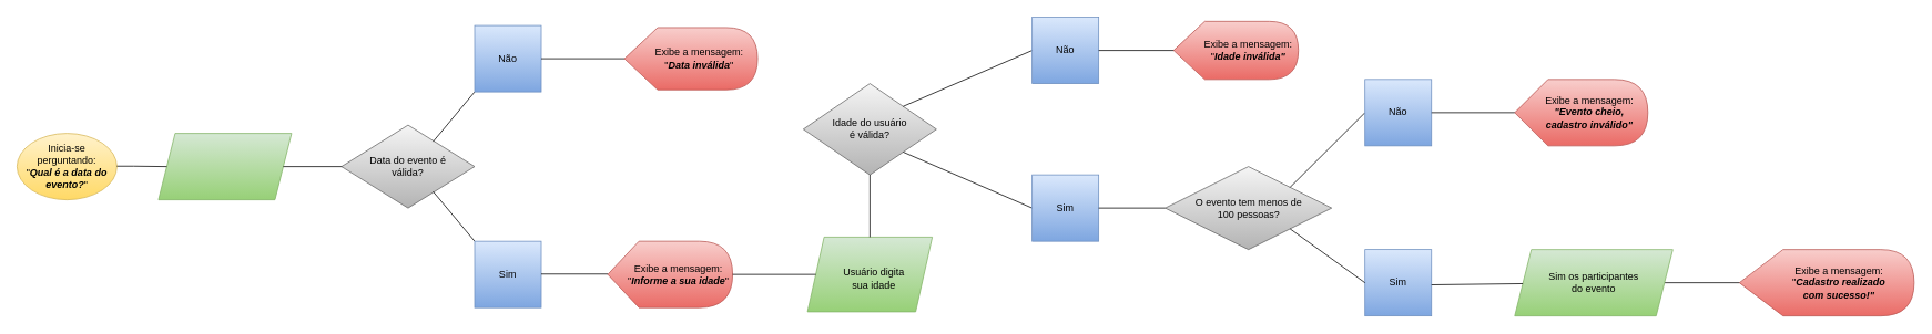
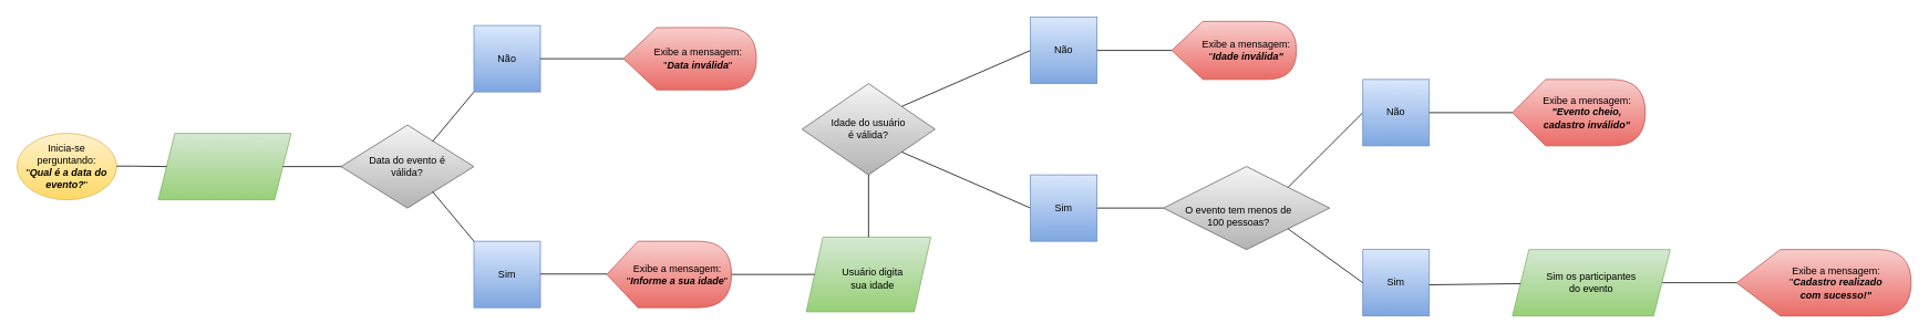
  <mxCell id="0" />
  <mxCell id="1" parent="0" />
  <mxCell id="2" value="" style="rhombus;whiteSpace=wrap;html=1;strokeColor=#666666;fillColor=#f5f5f5;gradientColor=#b3b3b3;" vertex="1" parent="1"><mxGeometry x="1400" y="200" width="200" height="100" as="geometry" /></mxCell>
  <mxCell id="3" value="" style="shape=parallelogram;perimeter=parallelogramPerimeter;whiteSpace=wrap;html=1;fixedSize=1;fillColor=#d5e8d4;strokeColor=#82b366;gradientColor=#97d077;" vertex="1" parent="1"><mxGeometry x="190" y="160" width="160" height="80" as="geometry" /></mxCell>
  <mxCell id="4" value="" style="ellipse;whiteSpace=wrap;html=1;fillColor=#fff2cc;gradientColor=#ffd966;strokeColor=#d6b656;" vertex="1" parent="1"><mxGeometry x="20" y="160" width="120" height="80" as="geometry" /></mxCell>
  <mxCell id="5" value="Inicia-se perguntando: &quot;&lt;i&gt;&lt;b&gt;Qual é a data do evento?&lt;/b&gt;&lt;/i&gt;&quot;" style="text;html=1;strokeColor=none;fillColor=none;align=center;verticalAlign=middle;whiteSpace=wrap;rounded=0;" vertex="1" parent="1"><mxGeometry x="30" y="185" width="100" height="30" as="geometry" /></mxCell>
  <mxCell id="6" value="" style="endArrow=none;html=1;rounded=0;entryX=0;entryY=0.5;entryDx=0;entryDy=0;" edge="1" parent="1" target="3"><mxGeometry width="50" height="50" relative="1" as="geometry"><mxPoint x="140" y="199.5" as="sourcePoint" /><mxPoint x="180.587" y="199.608" as="targetPoint" /><Array as="points"><mxPoint x="160" y="199.5" /></Array></mxGeometry></mxCell>
  <mxCell id="7" value="" style="endArrow=none;html=1;rounded=0;" edge="1" parent="1"><mxGeometry width="50" height="50" relative="1" as="geometry"><mxPoint x="340" y="200" as="sourcePoint" /><mxPoint x="420" y="200" as="targetPoint" /></mxGeometry></mxCell>
  <mxCell id="8" value="" style="rhombus;whiteSpace=wrap;html=1;fillColor=#f5f5f5;strokeColor=#666666;gradientColor=#b3b3b3;" vertex="1" parent="1"><mxGeometry x="410" y="150" width="160" height="100" as="geometry" /></mxCell>
  <mxCell id="9" value="" style="endArrow=none;html=1;rounded=0;entryX=0;entryY=1;entryDx=0;entryDy=0;" edge="1" parent="1" target="11"><mxGeometry width="50" height="50" relative="1" as="geometry"><mxPoint x="520" y="170" as="sourcePoint" /><mxPoint x="570" y="120" as="targetPoint" /></mxGeometry></mxCell>
  <mxCell id="10" value="" style="endArrow=none;html=1;rounded=0;entryX=0;entryY=0;entryDx=0;entryDy=0;" edge="1" parent="1" target="15"><mxGeometry width="50" height="50" relative="1" as="geometry"><mxPoint x="520" y="230" as="sourcePoint" /><mxPoint x="570" y="285" as="targetPoint" /></mxGeometry></mxCell>
  <mxCell id="11" value="" style="whiteSpace=wrap;html=1;aspect=fixed;fillColor=#dae8fc;strokeColor=#6c8ebf;gradientColor=#7ea6e0;" vertex="1" parent="1"><mxGeometry x="570" y="30" width="80" height="80" as="geometry" /></mxCell>
  <mxCell id="12" value="Não" style="text;html=1;strokeColor=none;fillColor=none;align=center;verticalAlign=middle;whiteSpace=wrap;rounded=0;" vertex="1" parent="1"><mxGeometry x="580" y="55" width="60" height="30" as="geometry" /></mxCell>
  <mxCell id="13" value="Data do evento é válida?" style="text;html=1;strokeColor=none;fillColor=none;align=center;verticalAlign=middle;whiteSpace=wrap;rounded=0;" vertex="1" parent="1"><mxGeometry x="440" y="170" width="100" height="60" as="geometry" /></mxCell>
  <mxCell id="14" style="edgeStyle=orthogonalEdgeStyle;rounded=0;orthogonalLoop=1;jettySize=auto;html=1;" edge="1" parent="1"><mxGeometry relative="1" as="geometry"><mxPoint x="570" y="340" as="targetPoint" /><mxPoint x="570" y="340" as="sourcePoint" /></mxGeometry></mxCell>
  <mxCell id="15" value="" style="whiteSpace=wrap;html=1;aspect=fixed;fillColor=#dae8fc;strokeColor=#6c8ebf;gradientColor=#7ea6e0;" vertex="1" parent="1"><mxGeometry x="570" y="290" width="80" height="80" as="geometry" /></mxCell>
  <mxCell id="16" value="Sim" style="text;html=1;strokeColor=none;fillColor=none;align=center;verticalAlign=middle;whiteSpace=wrap;rounded=0;" vertex="1" parent="1"><mxGeometry x="590" y="312.5" width="40" height="35" as="geometry" /></mxCell>
  <mxCell id="17" value="" style="endArrow=none;html=1;rounded=0;" edge="1" parent="1"><mxGeometry width="50" height="50" relative="1" as="geometry"><mxPoint x="650" y="329.5" as="sourcePoint" /><mxPoint x="730" y="329.5" as="targetPoint" /></mxGeometry></mxCell>
  <mxCell id="18" value="" style="endArrow=none;html=1;rounded=0;entryX=0;entryY=0.5;entryDx=0;entryDy=0;exitX=1;exitY=0.5;exitDx=0;exitDy=0;entryPerimeter=0;" edge="1" parent="1" source="11" target="28"><mxGeometry width="50" height="50" relative="1" as="geometry"><mxPoint x="680" y="70" as="sourcePoint" /><mxPoint x="750" y="65" as="targetPoint" /></mxGeometry></mxCell>
  <mxCell id="19" value="" style="shape=display;whiteSpace=wrap;html=1;fillColor=#f8cecc;strokeColor=#b85450;gradientColor=#ea6b66;" vertex="1" parent="1"><mxGeometry x="730" y="290" width="150" height="80" as="geometry" /></mxCell>
  <mxCell id="20" value="" style="shape=parallelogram;perimeter=parallelogramPerimeter;whiteSpace=wrap;html=1;fixedSize=1;fillColor=#d5e8d4;strokeColor=#82b366;gradientColor=#97d077;" vertex="1" parent="1"><mxGeometry x="970" y="285" width="150" height="90" as="geometry" /></mxCell>
  <mxCell id="21" value="" style="rhombus;whiteSpace=wrap;html=1;fillColor=#f5f5f5;strokeColor=#666666;gradientColor=#b3b3b3;" vertex="1" parent="1"><mxGeometry x="965" y="100" width="160" height="110" as="geometry" /></mxCell>
  <mxCell id="22" value="" style="endArrow=none;html=1;rounded=0;entryX=0;entryY=0.5;entryDx=0;entryDy=0;exitX=1;exitY=0;exitDx=0;exitDy=0;" edge="1" parent="1" source="21" target="24"><mxGeometry width="50" height="50" relative="1" as="geometry"><mxPoint x="1140" y="130" as="sourcePoint" /><mxPoint x="1180" y="100" as="targetPoint" /></mxGeometry></mxCell>
  <mxCell id="23" value="" style="endArrow=none;html=1;rounded=0;entryX=1;entryY=1;entryDx=0;entryDy=0;exitX=0;exitY=0.5;exitDx=0;exitDy=0;" edge="1" parent="1" source="25" target="21"><mxGeometry width="50" height="50" relative="1" as="geometry"><mxPoint x="1180" y="220" as="sourcePoint" /><mxPoint x="1200" y="185" as="targetPoint" /></mxGeometry></mxCell>
  <mxCell id="24" value="" style="whiteSpace=wrap;html=1;aspect=fixed;fillColor=#dae8fc;strokeColor=#6c8ebf;gradientColor=#7ea6e0;" vertex="1" parent="1"><mxGeometry x="1240" y="20" width="80" height="80" as="geometry" /></mxCell>
  <mxCell id="25" value="" style="whiteSpace=wrap;html=1;aspect=fixed;fillColor=#dae8fc;strokeColor=#6c8ebf;gradientColor=#7ea6e0;" vertex="1" parent="1"><mxGeometry x="1240" y="210" width="80" height="80" as="geometry" /></mxCell>
  <mxCell id="26" value="" style="shape=display;whiteSpace=wrap;html=1;fillColor=#f8cecc;strokeColor=#b85450;gradientColor=#ea6b66;" vertex="1" parent="1"><mxGeometry x="1410" y="25" width="150" height="70" as="geometry" /></mxCell>
  <mxCell id="27" value="" style="shape=display;whiteSpace=wrap;html=1;fillColor=#f8cecc;strokeColor=#b85450;gradientColor=#ea6b66;" vertex="1" parent="1"><mxGeometry x="2090" y="300" width="210" height="80" as="geometry" /></mxCell>
  <mxCell id="28" value="" style="shape=display;whiteSpace=wrap;html=1;fillColor=#f8cecc;strokeColor=#b85450;gradientColor=#ea6b66;" vertex="1" parent="1"><mxGeometry x="750" y="32.5" width="160" height="75" as="geometry" /></mxCell>
  <mxCell id="29" value="Exibe a mensagem: &quot;&lt;i&gt;&lt;b&gt;Data inválida&lt;/b&gt;&lt;/i&gt;&quot;" style="text;html=1;strokeColor=none;fillColor=none;align=center;verticalAlign=middle;whiteSpace=wrap;rounded=0;" vertex="1" parent="1"><mxGeometry x="780" y="55" width="120" height="30" as="geometry" /></mxCell>
  <mxCell id="30" value="Exibe a mensagem:&lt;br&gt;&quot;&lt;i&gt;&lt;b&gt;Informe a sua idade&lt;/b&gt;&lt;/i&gt;&quot;" style="text;html=1;strokeColor=none;fillColor=none;align=center;verticalAlign=middle;whiteSpace=wrap;rounded=0;" vertex="1" parent="1"><mxGeometry x="750" y="317.5" width="130" height="25" as="geometry" /></mxCell>
  <mxCell id="31" value="Usuário digita sua idade" style="text;html=1;strokeColor=none;fillColor=none;align=center;verticalAlign=middle;whiteSpace=wrap;rounded=0;" vertex="1" parent="1"><mxGeometry x="1005" y="320" width="90" height="30" as="geometry" /></mxCell>
  <mxCell id="32" value="Idade do usuário é válida?" style="text;html=1;strokeColor=none;fillColor=none;align=center;verticalAlign=middle;whiteSpace=wrap;rounded=0;" vertex="1" parent="1"><mxGeometry x="995" y="140" width="100" height="30" as="geometry" /></mxCell>
  <mxCell id="33" value="Não" style="text;html=1;strokeColor=none;fillColor=none;align=center;verticalAlign=middle;whiteSpace=wrap;rounded=0;" vertex="1" parent="1"><mxGeometry x="1250" y="45" width="60" height="30" as="geometry" /></mxCell>
  <mxCell id="34" value="Sim" style="text;html=1;strokeColor=none;fillColor=none;align=center;verticalAlign=middle;whiteSpace=wrap;rounded=0;" vertex="1" parent="1"><mxGeometry x="1250" y="235" width="60" height="30" as="geometry" /></mxCell>
  <mxCell id="35" value="" style="endArrow=none;html=1;rounded=0;" edge="1" parent="1"><mxGeometry width="50" height="50" relative="1" as="geometry"><mxPoint x="1320" y="250" as="sourcePoint" /><mxPoint x="1400" y="250" as="targetPoint" /></mxGeometry></mxCell>
  <mxCell id="36" value="" style="endArrow=none;html=1;rounded=0;entryX=0;entryY=0.5;entryDx=0;entryDy=0;entryPerimeter=0;exitX=1;exitY=0.5;exitDx=0;exitDy=0;" edge="1" parent="1" source="24" target="26"><mxGeometry width="50" height="50" relative="1" as="geometry"><mxPoint x="1320" y="60" as="sourcePoint" /><mxPoint x="1370" y="10" as="targetPoint" /></mxGeometry></mxCell>
- <mxCell id="37" value="O evento tem menos de 100 pessoas?" style="text;html=1;strokeColor=none;fillColor=none;align=center;verticalAlign=middle;whiteSpace=wrap;rounded=0;" vertex="1" parent="1"><mxGeometry x="1432.5" y="235" width="135" height="30" as="geometry" /></mxCell>
+ <mxCell id="37" value="O evento tem menos de 100 pessoas?" style="text;html=1;strokeColor=none;fillColor=none;align=center;verticalAlign=middle;whiteSpace=wrap;rounded=0;" vertex="1" parent="1"><mxGeometry x="1422.5" y="245" width="135" height="30" as="geometry" /></mxCell>
  <mxCell id="38" value="" style="endArrow=none;html=1;rounded=0;entryX=0;entryY=0.5;entryDx=0;entryDy=0;entryPerimeter=0;startArrow=none;" edge="1" parent="1" source="43" target="27"><mxGeometry width="50" height="50" relative="1" as="geometry"><mxPoint x="1600" y="250" as="sourcePoint" /><mxPoint x="1650" y="200" as="targetPoint" /></mxGeometry></mxCell>
  <mxCell id="39" value="Exibe a mensagem: &quot;&lt;b&gt;&lt;i&gt;Cadastro realizado com sucesso!&quot;&lt;/i&gt;&lt;/b&gt;" style="text;html=1;strokeColor=none;fillColor=none;align=center;verticalAlign=middle;whiteSpace=wrap;rounded=0;" vertex="1" parent="1"><mxGeometry x="2140" y="325" width="140" height="30" as="geometry" /></mxCell>
  <mxCell id="40" value="Exibe a mensagem:&lt;br&gt;&quot;&lt;b&gt;&lt;i&gt;Idade inválida&quot;&lt;/i&gt;&lt;/b&gt;" style="text;html=1;strokeColor=none;fillColor=none;align=center;verticalAlign=middle;whiteSpace=wrap;rounded=0;" vertex="1" parent="1"><mxGeometry x="1445" y="45" width="110" height="30" as="geometry" /></mxCell>
  <mxCell id="41" value="" style="endArrow=none;html=1;rounded=0;entryX=0.5;entryY=1;entryDx=0;entryDy=0;exitX=0.5;exitY=0;exitDx=0;exitDy=0;" edge="1" parent="1" source="20" target="21"><mxGeometry width="50" height="50" relative="1" as="geometry"><mxPoint x="1050" y="280" as="sourcePoint" /><mxPoint x="1100" y="240" as="targetPoint" /></mxGeometry></mxCell>
  <mxCell id="42" value="" style="endArrow=none;html=1;rounded=0;entryX=0;entryY=0.5;entryDx=0;entryDy=0;" edge="1" parent="1" target="20"><mxGeometry width="50" height="50" relative="1" as="geometry"><mxPoint x="880" y="330" as="sourcePoint" /><mxPoint x="930" y="280" as="targetPoint" /></mxGeometry></mxCell>
  <mxCell id="43" value="" style="shape=parallelogram;perimeter=parallelogramPerimeter;whiteSpace=wrap;html=1;fixedSize=1;strokeColor=#82b366;fillColor=#d5e8d4;gradientColor=#97d077;" vertex="1" parent="1"><mxGeometry x="1820" y="300" width="190" height="80" as="geometry" /></mxCell>
  <mxCell id="44" value="Sim os participantes do evento" style="text;html=1;strokeColor=none;fillColor=none;align=center;verticalAlign=middle;whiteSpace=wrap;rounded=0;" vertex="1" parent="1"><mxGeometry x="1855" y="325" width="120" height="30" as="geometry" /></mxCell>
  <mxCell id="45" value="Sim" style="whiteSpace=wrap;html=1;aspect=fixed;strokeColor=#6c8ebf;fillColor=#dae8fc;gradientColor=#7ea6e0;" vertex="1" parent="1"><mxGeometry x="1640" y="300" width="80" height="80" as="geometry" /></mxCell>
  <mxCell id="46" value="" style="endArrow=none;html=1;rounded=0;exitX=0;exitY=0.5;exitDx=0;exitDy=0;entryX=1;entryY=1;entryDx=0;entryDy=0;" edge="1" parent="1" source="45" target="2"><mxGeometry width="50" height="50" relative="1" as="geometry"><mxPoint x="1505" y="325" as="sourcePoint" /><mxPoint x="1555" y="275" as="targetPoint" /></mxGeometry></mxCell>
  <mxCell id="47" value="" style="endArrow=none;html=1;rounded=0;" edge="1" parent="1" target="43"><mxGeometry width="50" height="50" relative="1" as="geometry"><mxPoint x="1720" y="342.5" as="sourcePoint" /><mxPoint x="1770" y="292.5" as="targetPoint" /></mxGeometry></mxCell>
  <mxCell id="48" value="" style="endArrow=none;html=1;rounded=0;entryX=0;entryY=0.5;entryDx=0;entryDy=0;exitX=1;exitY=0;exitDx=0;exitDy=0;" edge="1" parent="1" source="2" target="49"><mxGeometry width="50" height="50" relative="1" as="geometry"><mxPoint x="1540" y="220" as="sourcePoint" /><mxPoint x="1640" y="150" as="targetPoint" /></mxGeometry></mxCell>
  <mxCell id="49" value="Não" style="whiteSpace=wrap;html=1;aspect=fixed;strokeColor=#6c8ebf;fillColor=#dae8fc;gradientColor=#7ea6e0;" vertex="1" parent="1"><mxGeometry x="1640" y="95" width="80" height="80" as="geometry" /></mxCell>
  <mxCell id="50" value="" style="shape=display;whiteSpace=wrap;html=1;strokeColor=#b85450;fillColor=#f8cecc;gradientColor=#ea6b66;" vertex="1" parent="1"><mxGeometry x="1820" y="95" width="160" height="80" as="geometry" /></mxCell>
  <mxCell id="51" value="" style="endArrow=none;html=1;rounded=0;entryX=0;entryY=0.5;entryDx=0;entryDy=0;entryPerimeter=0;exitX=1;exitY=0.5;exitDx=0;exitDy=0;" edge="1" parent="1" source="49" target="50"><mxGeometry width="50" height="50" relative="1" as="geometry"><mxPoint x="1720" y="140" as="sourcePoint" /><mxPoint x="1770" y="90" as="targetPoint" /></mxGeometry></mxCell>
  <mxCell id="52" value="Exibe a mensagem: &lt;b&gt;&lt;i&gt;&quot;Evento cheio, cadastro inválido&quot;&lt;/i&gt;&lt;/b&gt;" style="text;html=1;strokeColor=none;fillColor=none;align=center;verticalAlign=middle;whiteSpace=wrap;rounded=0;" vertex="1" parent="1"><mxGeometry x="1850" y="120" width="120" height="30" as="geometry" /></mxCell>
